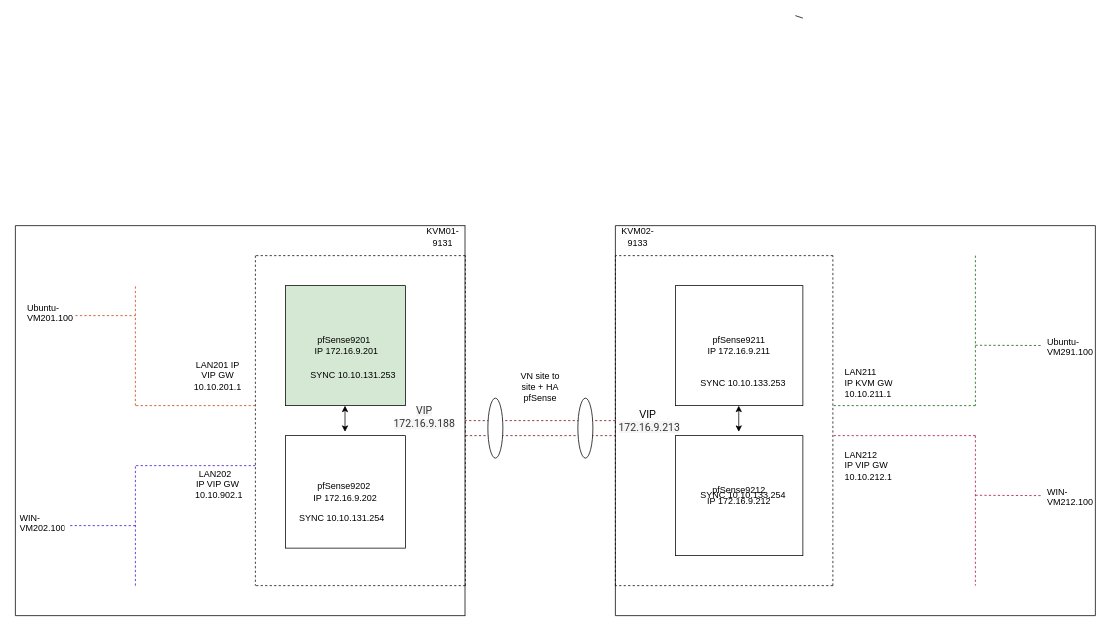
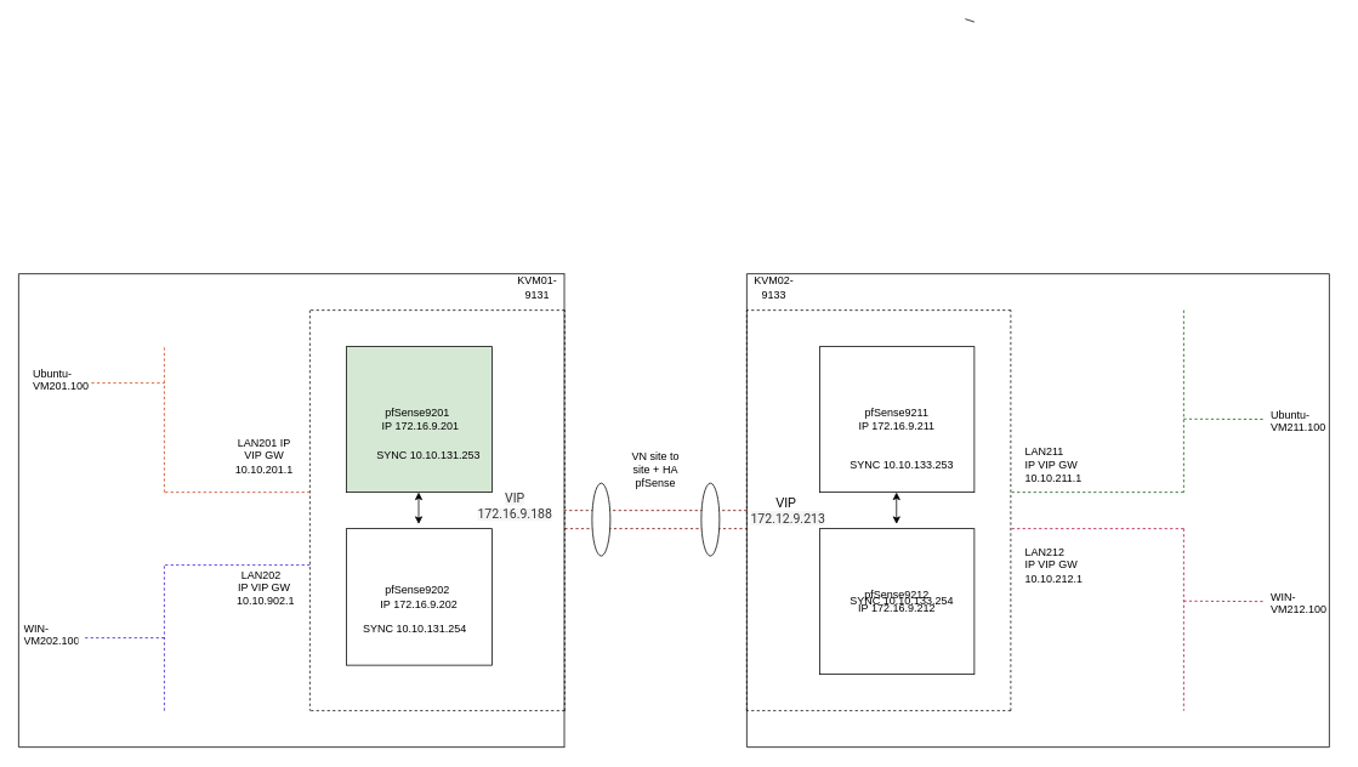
  <mxCell id="0" />
  <mxCell id="1" parent="0" />
  <mxCell id="2" value="" style="endArrow=none;html=1;rounded=0;" parent="1" edge="1"><mxGeometry width="50" height="50" relative="1" as="geometry"><mxPoint x="1070" y="23.333" as="sourcePoint" /><mxPoint x="1060" y="20" as="targetPoint" /></mxGeometry></mxCell>
  <mxCell id="3" value="pfSense9201&amp;nbsp;&lt;div&gt;&amp;nbsp;IP 172.16.9.201&lt;/div&gt;" style="rounded=0;whiteSpace=wrap;html=1;fillColor=#d5e8d4;" parent="1" vertex="1"><mxGeometry x="380" y="380" width="160" height="160" as="geometry" /></mxCell>
  <mxCell id="4" value="pfSense9202&amp;nbsp;&lt;div&gt;IP 172.16.9.202&lt;/div&gt;" style="rounded=0;whiteSpace=wrap;html=1;" parent="1" vertex="1"><mxGeometry x="380" y="580" width="160" height="150" as="geometry" /></mxCell>
  <mxCell id="5" value="pfSense9211&lt;div&gt;IP 172.16.9.211&lt;/div&gt;" style="rounded=0;whiteSpace=wrap;html=1;" parent="1" vertex="1"><mxGeometry x="900" y="380" width="170" height="160" as="geometry" /></mxCell>
  <mxCell id="6" value="pfSense9212&lt;div&gt;IP 172.16.9.212&lt;/div&gt;" style="rounded=0;whiteSpace=wrap;html=1;" parent="1" vertex="1"><mxGeometry x="900" y="580" width="170" height="160" as="geometry" /></mxCell>
  <mxCell id="7" value="" style="endArrow=none;dashed=1;html=1;rounded=0;" parent="1" edge="1"><mxGeometry width="50" height="50" relative="1" as="geometry"><mxPoint x="620" y="340" as="sourcePoint" /><mxPoint x="340" y="340" as="targetPoint" /></mxGeometry></mxCell>
  <mxCell id="8" value="" style="endArrow=none;dashed=1;html=1;rounded=0;" parent="1" edge="1"><mxGeometry width="50" height="50" relative="1" as="geometry"><mxPoint x="620" y="780" as="sourcePoint" /><mxPoint x="340" y="780" as="targetPoint" /></mxGeometry></mxCell>
  <mxCell id="9" value="" style="endArrow=none;dashed=1;html=1;rounded=0;" parent="1" edge="1"><mxGeometry width="50" height="50" relative="1" as="geometry"><mxPoint x="620" y="780" as="sourcePoint" /><mxPoint x="620" y="340" as="targetPoint" /></mxGeometry></mxCell>
  <mxCell id="10" value="" style="endArrow=none;dashed=1;html=1;rounded=0;" parent="1" edge="1"><mxGeometry width="50" height="50" relative="1" as="geometry"><mxPoint x="340" y="340" as="sourcePoint" /><mxPoint x="340" y="780" as="targetPoint" /></mxGeometry></mxCell>
  <mxCell id="11" value="" style="endArrow=none;dashed=1;html=1;rounded=0;fillColor=#fa6800;strokeColor=#C73500;" parent="1" edge="1"><mxGeometry width="50" height="50" relative="1" as="geometry"><mxPoint x="340" y="540" as="sourcePoint" /><mxPoint x="180" y="540" as="targetPoint" /></mxGeometry></mxCell>
  <mxCell id="12" value="" style="endArrow=none;dashed=1;html=1;rounded=0;fillColor=#6a00ff;strokeColor=#3700CC;" parent="1" edge="1"><mxGeometry width="50" height="50" relative="1" as="geometry"><mxPoint x="340" y="620" as="sourcePoint" /><mxPoint x="180" y="620" as="targetPoint" /></mxGeometry></mxCell>
  <mxCell id="13" value="LAN201 IP VIP GW 10.10.201.1" style="text;html=1;align=center;verticalAlign=middle;whiteSpace=wrap;rounded=0;" parent="1" vertex="1"><mxGeometry y="480" width="60" height="40" as="geometry" x="260" /></mxCell>
  <mxCell id="14" value="LAN202&amp;nbsp;&amp;nbsp;&lt;div&gt;IP VIP GW&lt;div&gt;&amp;nbsp;10.10.902.1&lt;/div&gt;&lt;/div&gt;" style="text;html=1;align=center;verticalAlign=middle;whiteSpace=wrap;rounded=0;" parent="1" vertex="1"><mxGeometry x="250" y="630" width="80" height="30" as="geometry" /></mxCell>
  <mxCell id="15" value="" style="endArrow=none;dashed=1;html=1;rounded=0;" parent="1" edge="1"><mxGeometry width="50" height="50" relative="1" as="geometry"><mxPoint x="820" y="780" as="sourcePoint" /><mxPoint x="820" y="340" as="targetPoint" /></mxGeometry></mxCell>
  <mxCell id="16" value="" style="endArrow=none;dashed=1;html=1;rounded=0;" parent="1" edge="1"><mxGeometry width="50" height="50" relative="1" as="geometry"><mxPoint x="1110" y="780" as="sourcePoint" /><mxPoint x="820" y="780" as="targetPoint" /></mxGeometry></mxCell>
  <mxCell id="17" value="" style="endArrow=none;dashed=1;html=1;rounded=0;" parent="1" edge="1"><mxGeometry width="50" height="50" relative="1" as="geometry"><mxPoint x="1110" y="340" as="sourcePoint" /><mxPoint x="820" y="340" as="targetPoint" /></mxGeometry></mxCell>
  <mxCell id="18" value="" style="endArrow=none;dashed=1;html=1;rounded=0;" parent="1" edge="1"><mxGeometry width="50" height="50" relative="1" as="geometry"><mxPoint x="1110" y="780" as="sourcePoint" /><mxPoint x="1110" y="340" as="targetPoint" /></mxGeometry></mxCell>
  <mxCell id="19" value="" style="endArrow=none;dashed=1;html=1;rounded=0;fillColor=#008a00;strokeColor=#005700;" parent="1" edge="1"><mxGeometry width="50" height="50" relative="1" as="geometry"><mxPoint x="1300" y="540" as="sourcePoint" /><mxPoint x="1110" y="540" as="targetPoint" /></mxGeometry></mxCell>
  <mxCell id="20" value="" style="endArrow=none;dashed=1;html=1;rounded=0;fillColor=#d80073;strokeColor=#A50040;" parent="1" edge="1"><mxGeometry width="50" height="50" relative="1" as="geometry"><mxPoint x="1300" y="580" as="sourcePoint" /><mxPoint x="1110" y="580" as="targetPoint" /></mxGeometry></mxCell>
  <mxCell id="21" value="" style="endArrow=none;html=1;rounded=0;" parent="1" edge="1"><mxGeometry width="50" height="50" relative="1" as="geometry"><mxPoint x="20" y="300" as="sourcePoint" /><mxPoint x="620" y="300" as="targetPoint" /></mxGeometry></mxCell>
  <mxCell id="22" value="" style="endArrow=none;html=1;rounded=0;" parent="1" edge="1"><mxGeometry width="50" height="50" relative="1" as="geometry"><mxPoint x="20" y="820" as="sourcePoint" /><mxPoint x="620" y="820" as="targetPoint" /></mxGeometry></mxCell>
  <mxCell id="23" value="" style="endArrow=none;dashed=1;html=1;rounded=0;fillColor=#fa6800;strokeColor=#C73500;" parent="1" edge="1"><mxGeometry width="50" height="50" relative="1" as="geometry"><mxPoint x="180" y="540" as="sourcePoint" /><mxPoint x="180" y="380" as="targetPoint" /></mxGeometry></mxCell>
  <mxCell id="24" value="" style="endArrow=none;dashed=1;html=1;rounded=0;fillColor=#6a00ff;strokeColor=#3700CC;" parent="1" edge="1"><mxGeometry width="50" height="50" relative="1" as="geometry"><mxPoint x="180" y="780" as="sourcePoint" /><mxPoint x="180" y="620" as="targetPoint" /></mxGeometry></mxCell>
  <mxCell id="25" value="" style="endArrow=none;dashed=1;html=1;rounded=0;fillColor=#fa6800;strokeColor=#C73500;" parent="1" edge="1"><mxGeometry width="50" height="50" relative="1" as="geometry"><mxPoint x="100" y="420" as="sourcePoint" /><mxPoint x="180" y="420" as="targetPoint" /></mxGeometry></mxCell>
  <mxCell id="26" value="Ubuntu-VM201.100" style="text;strokeColor=none;fillColor=none;align=left;verticalAlign=middle;spacingLeft=4;spacingRight=4;overflow=hidden;points=[[0,0.5],[1,0.5]];portConstraint=eastwest;rotatable=0;whiteSpace=wrap;html=1;" parent="1" vertex="1"><mxGeometry x="30" y="400" width="80" height="30" as="geometry" /></mxCell>
  <mxCell id="27" value="WIN-VM202.100" style="text;strokeColor=none;fillColor=none;align=left;verticalAlign=middle;spacingLeft=4;spacingRight=4;overflow=hidden;points=[[0,0.5],[1,0.5]];portConstraint=eastwest;rotatable=0;whiteSpace=wrap;html=1;" parent="1" vertex="1"><mxGeometry x="20" y="680" width="70" height="30" as="geometry" /></mxCell>
  <mxCell id="28" value="" style="endArrow=none;dashed=1;html=1;rounded=0;entryX=1;entryY=0.5;entryDx=0;entryDy=0;fillColor=#6a00ff;strokeColor=#3700CC;" parent="1" edge="1"><mxGeometry width="50" height="50" relative="1" as="geometry"><mxPoint x="180" y="700" as="sourcePoint" /><mxPoint x="90" y="700" as="targetPoint" /></mxGeometry></mxCell>
  <mxCell id="29" value="" style="endArrow=none;html=1;rounded=0;" parent="1" edge="1"><mxGeometry width="50" height="50" relative="1" as="geometry"><mxPoint x="20" y="820" as="sourcePoint" /><mxPoint x="20" y="300" as="targetPoint" /></mxGeometry></mxCell>
  <mxCell id="30" value="KVM01-9131" style="text;html=1;align=center;verticalAlign=middle;whiteSpace=wrap;rounded=0;" parent="1" vertex="1"><mxGeometry x="560" y="300" width="60" height="30" as="geometry" /></mxCell>
  <mxCell id="31" value="" style="endArrow=none;html=1;rounded=0;" parent="1" edge="1"><mxGeometry width="50" height="50" relative="1" as="geometry"><mxPoint x="619.5" y="820" as="sourcePoint" /><mxPoint x="619.5" y="300" as="targetPoint" /></mxGeometry></mxCell>
  <mxCell id="32" value="" style="endArrow=none;html=1;rounded=0;" parent="1" edge="1"><mxGeometry width="50" height="50" relative="1" as="geometry"><mxPoint x="820" y="300" as="sourcePoint" /><mxPoint x="1460" y="300" as="targetPoint" /></mxGeometry></mxCell>
  <mxCell id="33" value="" style="endArrow=none;html=1;rounded=0;" parent="1" edge="1"><mxGeometry width="50" height="50" relative="1" as="geometry"><mxPoint x="820" y="820" as="sourcePoint" /><mxPoint x="820" y="300" as="targetPoint" /></mxGeometry></mxCell>
- <mxCell id="34" value="LAN211&lt;div&gt;IP KVM GW&lt;/div&gt;&lt;div&gt;10.10.211.1&lt;/div&gt;" style="text;strokeColor=none;fillColor=none;align=left;verticalAlign=middle;spacingLeft=4;spacingRight=4;overflow=hidden;points=[[0,0.5],[1,0.5]];portConstraint=eastwest;rotatable=0;whiteSpace=wrap;html=1;" parent="1" vertex="1"><mxGeometry x="1120" y="480" width="80" height="60" as="geometry" /></mxCell>
+ <mxCell id="34" value="LAN211&lt;div&gt;IP VIP GW&lt;/div&gt;&lt;div&gt;10.10.211.1&lt;/div&gt;" style="text;strokeColor=none;fillColor=none;align=left;verticalAlign=middle;spacingLeft=4;spacingRight=4;overflow=hidden;points=[[0,0.5],[1,0.5]];portConstraint=eastwest;rotatable=0;whiteSpace=wrap;html=1;" parent="1" vertex="1"><mxGeometry x="1120" y="480" width="80" height="60" as="geometry" /></mxCell>
  <mxCell id="35" value="" style="endArrow=none;dashed=1;html=1;rounded=0;fillColor=#008a00;strokeColor=#005700;" parent="1" edge="1"><mxGeometry width="50" height="50" relative="1" as="geometry"><mxPoint x="1300" y="340" as="sourcePoint" /><mxPoint x="1300" y="540" as="targetPoint" /></mxGeometry></mxCell>
  <mxCell id="36" value="" style="endArrow=none;dashed=1;html=1;rounded=0;fillColor=#d80073;strokeColor=#A50040;" parent="1" edge="1"><mxGeometry width="50" height="50" relative="1" as="geometry"><mxPoint x="1300" y="580" as="sourcePoint" /><mxPoint x="1300" y="780" as="targetPoint" /></mxGeometry></mxCell>
  <mxCell id="37" value="" style="endArrow=none;dashed=1;html=1;rounded=0;fillColor=#008a00;strokeColor=#005700;" parent="1" target="38" edge="1"><mxGeometry width="50" height="50" relative="1" as="geometry"><mxPoint x="1300" y="459.5" as="sourcePoint" /><mxPoint x="1380" y="459.5" as="targetPoint" /></mxGeometry></mxCell>
- <mxCell id="38" value="Ubuntu-VM291.100" style="text;strokeColor=none;fillColor=none;align=left;verticalAlign=middle;spacingLeft=4;spacingRight=4;overflow=hidden;points=[[0,0.5],[1,0.5]];portConstraint=eastwest;rotatable=0;whiteSpace=wrap;html=1;" parent="1" vertex="1"><mxGeometry x="1390" y="445" width="80" height="30" as="geometry" /></mxCell>
+ <mxCell id="38" value="Ubuntu-VM211.100" style="text;strokeColor=none;fillColor=none;align=left;verticalAlign=middle;spacingLeft=4;spacingRight=4;overflow=hidden;points=[[0,0.5],[1,0.5]];portConstraint=eastwest;rotatable=0;whiteSpace=wrap;html=1;" parent="1" vertex="1"><mxGeometry x="1390" y="445" width="80" height="30" as="geometry" /></mxCell>
  <mxCell id="39" value="" style="endArrow=none;dashed=1;html=1;rounded=0;fillColor=#d80073;strokeColor=#A50040;" parent="1" edge="1"><mxGeometry width="50" height="50" relative="1" as="geometry"><mxPoint x="1300" y="659.5" as="sourcePoint" /><mxPoint x="1390" y="660" as="targetPoint" /></mxGeometry></mxCell>
  <mxCell id="40" value="WIN-VM212.100" style="text;strokeColor=none;fillColor=none;align=left;verticalAlign=middle;spacingLeft=4;spacingRight=4;overflow=hidden;points=[[0,0.5],[1,0.5]];portConstraint=eastwest;rotatable=0;whiteSpace=wrap;html=1;" parent="1" vertex="1"><mxGeometry x="1390" y="645" width="80" height="30" as="geometry" /></mxCell>
  <mxCell id="41" value="KVM02-9133" style="text;html=1;align=center;verticalAlign=middle;whiteSpace=wrap;rounded=0;" parent="1" vertex="1"><mxGeometry x="820" y="300" width="60" height="30" as="geometry" /></mxCell>
  <mxCell id="42" value="" style="endArrow=none;html=1;rounded=0;" parent="1" edge="1"><mxGeometry width="50" height="50" relative="1" as="geometry"><mxPoint x="820" y="820" as="sourcePoint" /><mxPoint x="1460" y="820" as="targetPoint" /></mxGeometry></mxCell>
  <mxCell id="43" value="" style="endArrow=none;html=1;rounded=0;" parent="1" edge="1"><mxGeometry width="50" height="50" relative="1" as="geometry"><mxPoint x="1460" y="820" as="sourcePoint" /><mxPoint x="1460" y="300" as="targetPoint" /></mxGeometry></mxCell>
  <mxCell id="44" value="VN site to site + HA pfSense" style="text;html=1;align=center;verticalAlign=middle;whiteSpace=wrap;rounded=0;" parent="1" vertex="1"><mxGeometry x="690" y="500" width="60" height="30" as="geometry" /></mxCell>
  <mxCell id="45" value="" style="endArrow=none;dashed=1;html=1;rounded=0;fillColor=#a20025;strokeColor=#6F0000;" parent="1" edge="1"><mxGeometry width="50" height="50" relative="1" as="geometry"><mxPoint x="820" y="560" as="sourcePoint" /><mxPoint x="620" y="560" as="targetPoint" /></mxGeometry></mxCell>
  <mxCell id="46" value="" style="endArrow=none;dashed=1;html=1;rounded=0;fillColor=#a20025;strokeColor=#6F0000;" parent="1" edge="1"><mxGeometry width="50" height="50" relative="1" as="geometry"><mxPoint x="620" y="580" as="sourcePoint" /><mxPoint x="820" y="580" as="targetPoint" /></mxGeometry></mxCell>
  <mxCell id="47" value="" style="ellipse;whiteSpace=wrap;html=1;" parent="1" vertex="1"><mxGeometry x="650" y="530" width="20" height="80" as="geometry" /></mxCell>
  <mxCell id="48" value="" style="ellipse;whiteSpace=wrap;html=1;" parent="1" vertex="1"><mxGeometry x="770" y="530" width="20" height="80" as="geometry" /></mxCell>
  <mxCell id="49" value="LAN212&amp;nbsp;&lt;div&gt;IP VIP GW&lt;/div&gt;&lt;div&gt;10.10.212.1&lt;/div&gt;" style="text;strokeColor=none;fillColor=none;align=left;verticalAlign=middle;spacingLeft=4;spacingRight=4;overflow=hidden;points=[[0,0.5],[1,0.5]];portConstraint=eastwest;rotatable=0;whiteSpace=wrap;html=1;" parent="1" vertex="1"><mxGeometry x="1120" y="590" width="80" height="60" as="geometry" /></mxCell>
  <mxCell id="50" value="" style="endArrow=classic;startArrow=classic;html=1;rounded=0;" parent="1" edge="1"><mxGeometry width="50" height="50" relative="1" as="geometry"><mxPoint x="459.5" y="575" as="sourcePoint" /><mxPoint x="459.5" y="540" as="targetPoint" /></mxGeometry></mxCell>
  <mxCell id="51" value="" style="endArrow=classic;startArrow=classic;html=1;rounded=0;" parent="1" edge="1"><mxGeometry width="50" height="50" relative="1" as="geometry"><mxPoint x="984.5" y="575" as="sourcePoint" /><mxPoint x="984.5" y="540" as="targetPoint" /></mxGeometry></mxCell>
- <mxCell id="52" value="&lt;font style=&quot;font-size: 14px;&quot;&gt;VIP&amp;nbsp;&lt;/font&gt;&lt;div&gt;&lt;font style=&quot;font-size: 14px;&quot;&gt;&lt;span style=&quot;color: rgb(51, 51, 51); font-family: Roboto, sans-serif; text-align: left; text-wrap-mode: wrap; background-color: rgb(245, 245, 245);&quot;&gt;172.16.9.213&lt;/span&gt;&lt;/font&gt;&lt;/div&gt;" style="text;html=1;align=center;verticalAlign=middle;resizable=0;points=[];autosize=1;strokeColor=none;fillColor=none;" vertex="1" parent="1"><mxGeometry x="810" y="535" width="110" height="50" as="geometry" /></mxCell>
+ <mxCell id="52" value="&lt;font style=&quot;font-size: 14px;&quot;&gt;VIP&amp;nbsp;&lt;/font&gt;&lt;div&gt;&lt;font style=&quot;font-size: 14px;&quot;&gt;&lt;span style=&quot;color: rgb(51, 51, 51); font-family: Roboto, sans-serif; text-align: left; text-wrap-mode: wrap; background-color: rgb(245, 245, 245);&quot;&gt;172.12.9.213&lt;/span&gt;&lt;/font&gt;&lt;/div&gt;" style="text;html=1;align=center;verticalAlign=middle;resizable=0;points=[];autosize=1;strokeColor=none;fillColor=none;" vertex="1" parent="1"><mxGeometry x="810" y="535" width="110" height="50" as="geometry" /></mxCell>
  <mxCell id="53" value="&lt;span style=&quot;color: rgb(51, 51, 51); font-family: Roboto, sans-serif; text-align: left; text-wrap-mode: wrap; background-color: rgb(245, 245, 245);&quot;&gt;&lt;font style=&quot;font-size: 14px;&quot;&gt;VIP 172.16.9.188&lt;/font&gt;&lt;/span&gt;" style="text;html=1;align=center;verticalAlign=middle;resizable=0;points=[];autosize=1;strokeColor=none;fillColor=none;" vertex="1" parent="1"><mxGeometry x="500" y="540" width="130" height="30" as="geometry" /></mxCell>
  <mxCell id="54" value="SYNC 10.10.131.253" style="text;html=1;align=center;verticalAlign=middle;resizable=0;points=[];autosize=1;strokeColor=none;fillColor=none;" vertex="1" parent="1"><mxGeometry x="400" y="485" width="140" height="30" as="geometry" /></mxCell>
  <mxCell id="55" value="SYNC 10.10.131.254" style="text;html=1;align=center;verticalAlign=middle;resizable=0;points=[];autosize=1;strokeColor=none;fillColor=none;" vertex="1" parent="1"><mxGeometry x="385" y="675" width="140" height="30" as="geometry" /></mxCell>
  <mxCell id="56" value="SYNC 10.10.133.253" style="text;html=1;align=center;verticalAlign=middle;resizable=0;points=[];autosize=1;strokeColor=none;fillColor=none;" vertex="1" parent="1"><mxGeometry x="920" y="495" width="140" height="30" as="geometry" /></mxCell>
  <mxCell id="57" value="SYNC 10.10.133.254" style="text;html=1;align=center;verticalAlign=middle;resizable=0;points=[];autosize=1;strokeColor=none;fillColor=none;" vertex="1" parent="1"><mxGeometry x="920" y="645" width="140" height="30" as="geometry" /></mxCell>
